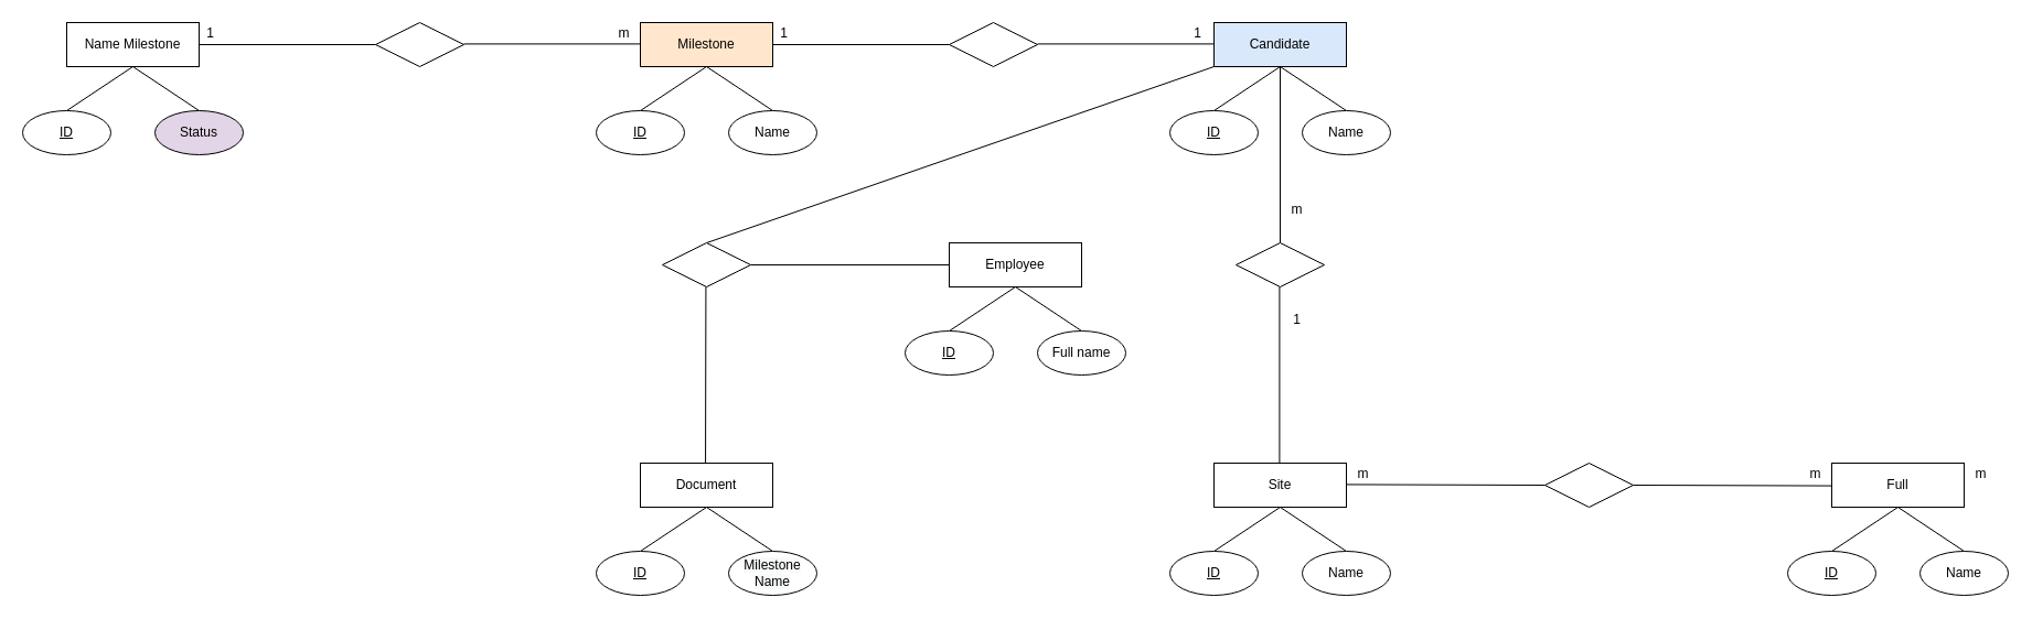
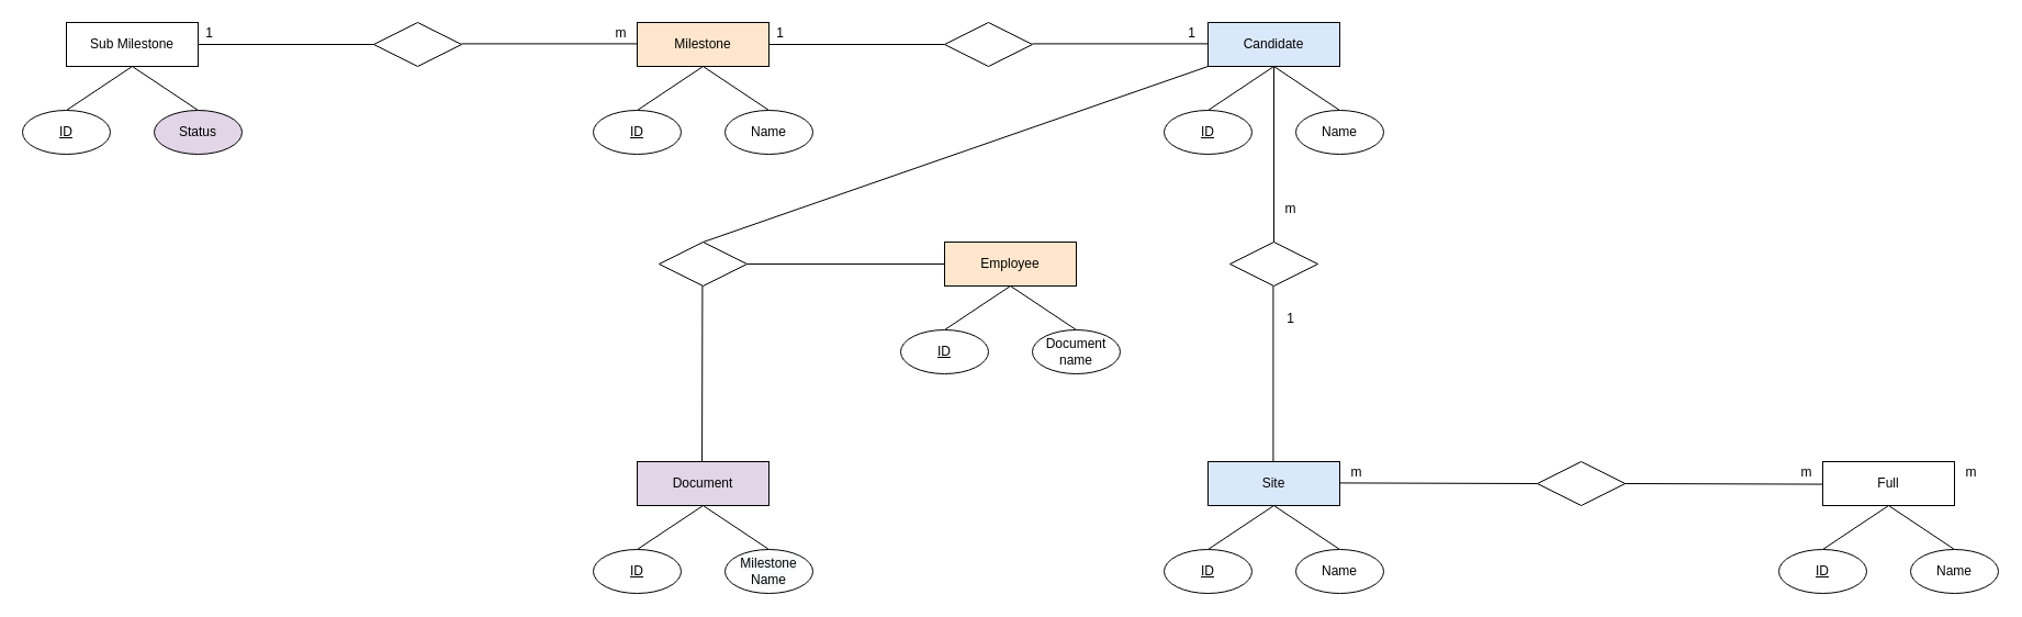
  <mxCell id="0" />
  <mxCell id="1" parent="0" />
- <mxCell id="2" value="Name Milestone" style="rounded=0;whiteSpace=wrap;html=1;" vertex="1" parent="1"><mxGeometry x="60" y="20" width="120" height="40" as="geometry" /></mxCell>
+ <mxCell id="2" value="Sub Milestone" style="rounded=0;whiteSpace=wrap;html=1;" vertex="1" parent="1"><mxGeometry x="60" y="20" width="120" height="40" as="geometry" /></mxCell>
  <mxCell id="3" value="" style="endArrow=none;html=1;" edge="1" parent="1"><mxGeometry width="50" height="50" relative="1" as="geometry"><mxPoint x="60" y="100" as="sourcePoint" /><mxPoint x="120" y="60" as="targetPoint" /></mxGeometry></mxCell>
  <mxCell id="4" value="ID" style="ellipse;whiteSpace=wrap;html=1;fontStyle=4" vertex="1" parent="1"><mxGeometry x="20" y="100" width="80" height="40" as="geometry" /></mxCell>
  <mxCell id="5" value="" style="endArrow=none;html=1;entryX=0.5;entryY=1;entryDx=0;entryDy=0;" edge="1" parent="1" target="2"><mxGeometry width="50" height="50" relative="1" as="geometry"><mxPoint x="180" y="100" as="sourcePoint" /><mxPoint x="430" y="170" as="targetPoint" /></mxGeometry></mxCell>
  <mxCell id="6" value="Status" style="ellipse;whiteSpace=wrap;html=1;fillColor=#e1d5e7;" vertex="1" parent="1"><mxGeometry x="140" y="100" width="80" height="40" as="geometry" /></mxCell>
  <mxCell id="7" value="" style="rhombus;whiteSpace=wrap;html=1;" vertex="1" parent="1"><mxGeometry x="340" y="20" width="80" height="40" as="geometry" /></mxCell>
  <mxCell id="8" value="" style="endArrow=none;html=1;exitX=1;exitY=0.5;exitDx=0;exitDy=0;entryX=0;entryY=0.5;entryDx=0;entryDy=0;" edge="1" parent="1" source="2" target="7"><mxGeometry width="50" height="50" relative="1" as="geometry"><mxPoint x="380" y="220" as="sourcePoint" /><mxPoint x="430" y="170" as="targetPoint" /></mxGeometry></mxCell>
  <mxCell id="9" value="" style="endArrow=none;html=1;exitX=1;exitY=0.5;exitDx=0;exitDy=0;entryX=0;entryY=0.5;entryDx=0;entryDy=0;" edge="1" parent="1"><mxGeometry width="50" height="50" relative="1" as="geometry"><mxPoint x="420" y="39.41" as="sourcePoint" /><mxPoint x="580" y="39.41" as="targetPoint" /></mxGeometry></mxCell>
  <mxCell id="10" value="Milestone" style="rounded=0;whiteSpace=wrap;html=1;fillColor=#ffe6cc;" vertex="1" parent="1"><mxGeometry x="580" y="20" width="120" height="40" as="geometry" /></mxCell>
  <mxCell id="11" value="1" style="text;html=1;align=center;verticalAlign=middle;resizable=0;points=[];autosize=1;strokeColor=none;" vertex="1" parent="1"><mxGeometry x="180" y="20" width="20" height="20" as="geometry" /></mxCell>
  <mxCell id="12" value="m" style="text;html=1;align=center;verticalAlign=middle;resizable=0;points=[];autosize=1;strokeColor=none;" vertex="1" parent="1"><mxGeometry x="550" y="20" width="30" height="20" as="geometry" /></mxCell>
  <mxCell id="13" value="" style="endArrow=none;html=1;" edge="1" parent="1"><mxGeometry width="50" height="50" relative="1" as="geometry"><mxPoint x="580" y="100" as="sourcePoint" /><mxPoint x="640" y="60" as="targetPoint" /></mxGeometry></mxCell>
  <mxCell id="14" value="ID" style="ellipse;whiteSpace=wrap;html=1;fontStyle=4" vertex="1" parent="1"><mxGeometry x="540" y="100" width="80" height="40" as="geometry" /></mxCell>
  <mxCell id="15" value="" style="endArrow=none;html=1;entryX=0.5;entryY=1;entryDx=0;entryDy=0;" edge="1" parent="1"><mxGeometry width="50" height="50" relative="1" as="geometry"><mxPoint x="700" y="100" as="sourcePoint" /><mxPoint x="640" y="60" as="targetPoint" /></mxGeometry></mxCell>
  <mxCell id="16" value="Name" style="ellipse;whiteSpace=wrap;html=1;" vertex="1" parent="1"><mxGeometry x="660" y="100" width="80" height="40" as="geometry" /></mxCell>
  <mxCell id="17" value="" style="rhombus;whiteSpace=wrap;html=1;" vertex="1" parent="1"><mxGeometry x="860" y="20" width="80" height="40" as="geometry" /></mxCell>
  <mxCell id="18" value="" style="endArrow=none;html=1;exitX=1;exitY=0.5;exitDx=0;exitDy=0;entryX=0;entryY=0.5;entryDx=0;entryDy=0;" edge="1" parent="1" target="17"><mxGeometry width="50" height="50" relative="1" as="geometry"><mxPoint x="700" y="40" as="sourcePoint" /><mxPoint x="950" y="170" as="targetPoint" /></mxGeometry></mxCell>
  <mxCell id="19" value="" style="endArrow=none;html=1;exitX=1;exitY=0.5;exitDx=0;exitDy=0;entryX=0;entryY=0.5;entryDx=0;entryDy=0;" edge="1" parent="1"><mxGeometry width="50" height="50" relative="1" as="geometry"><mxPoint x="940" y="39.41" as="sourcePoint" /><mxPoint x="1100" y="39.41" as="targetPoint" /></mxGeometry></mxCell>
  <mxCell id="20" value="1" style="text;html=1;align=center;verticalAlign=middle;resizable=0;points=[];autosize=1;strokeColor=none;" vertex="1" parent="1"><mxGeometry x="700" y="20" width="20" height="20" as="geometry" /></mxCell>
  <mxCell id="21" value="1" style="text;html=1;align=center;verticalAlign=middle;resizable=0;points=[];autosize=1;strokeColor=none;" vertex="1" parent="1"><mxGeometry x="1075" y="20" width="20" height="20" as="geometry" /></mxCell>
  <mxCell id="22" value="Candidate" style="rounded=0;whiteSpace=wrap;html=1;fillColor=#dae8fc;" vertex="1" parent="1"><mxGeometry x="1100" y="20" width="120" height="40" as="geometry" /></mxCell>
  <mxCell id="23" value="" style="endArrow=none;html=1;" edge="1" parent="1"><mxGeometry width="50" height="50" relative="1" as="geometry"><mxPoint x="1100" y="100" as="sourcePoint" /><mxPoint x="1160" y="60" as="targetPoint" /></mxGeometry></mxCell>
  <mxCell id="24" value="ID" style="ellipse;whiteSpace=wrap;html=1;fontStyle=4" vertex="1" parent="1"><mxGeometry x="1060" y="100" width="80" height="40" as="geometry" /></mxCell>
  <mxCell id="25" value="" style="endArrow=none;html=1;entryX=0.5;entryY=1;entryDx=0;entryDy=0;" edge="1" parent="1"><mxGeometry width="50" height="50" relative="1" as="geometry"><mxPoint x="1220" y="100" as="sourcePoint" /><mxPoint x="1160" y="60" as="targetPoint" /></mxGeometry></mxCell>
  <mxCell id="26" value="Name" style="ellipse;whiteSpace=wrap;html=1;" vertex="1" parent="1"><mxGeometry x="1180" y="100" width="80" height="40" as="geometry" /></mxCell>
  <mxCell id="27" value="" style="endArrow=none;html=1;entryX=0;entryY=0.5;entryDx=0;entryDy=0;" edge="1" parent="1"><mxGeometry width="50" height="50" relative="1" as="geometry"><mxPoint x="1160" y="220" as="sourcePoint" /><mxPoint x="1160" y="60" as="targetPoint" /></mxGeometry></mxCell>
  <mxCell id="28" value="" style="rhombus;whiteSpace=wrap;html=1;" vertex="1" parent="1"><mxGeometry x="1120" y="220" width="80" height="40" as="geometry" /></mxCell>
  <mxCell id="29" value="" style="endArrow=none;html=1;entryX=0;entryY=0.5;entryDx=0;entryDy=0;" edge="1" parent="1"><mxGeometry width="50" height="50" relative="1" as="geometry"><mxPoint x="1159.41" y="420" as="sourcePoint" /><mxPoint x="1159.41" y="260" as="targetPoint" /></mxGeometry></mxCell>
- <mxCell id="30" value="Site" style="rounded=0;whiteSpace=wrap;html=1;" vertex="1" parent="1"><mxGeometry x="1100" y="420" width="120" height="40" as="geometry" /></mxCell>
+ <mxCell id="30" value="Site" style="rounded=0;whiteSpace=wrap;html=1;fillColor=#dae8fc;" vertex="1" parent="1"><mxGeometry x="1100" y="420" width="120" height="40" as="geometry" /></mxCell>
  <mxCell id="31" value="1" style="text;html=1;align=center;verticalAlign=middle;resizable=0;points=[];autosize=1;strokeColor=none;" vertex="1" parent="1"><mxGeometry x="1165" y="280" width="20" height="20" as="geometry" /></mxCell>
  <mxCell id="32" value="m" style="text;html=1;align=center;verticalAlign=middle;resizable=0;points=[];autosize=1;strokeColor=none;" vertex="1" parent="1"><mxGeometry x="1160" y="180" width="30" height="20" as="geometry" /></mxCell>
  <mxCell id="33" value="" style="endArrow=none;html=1;entryX=0;entryY=1;entryDx=0;entryDy=0;exitX=0.5;exitY=0;exitDx=0;exitDy=0;" edge="1" parent="1" source="34" target="22"><mxGeometry width="50" height="50" relative="1" as="geometry"><mxPoint x="940" y="220" as="sourcePoint" /><mxPoint x="710" y="200" as="targetPoint" /></mxGeometry></mxCell>
  <mxCell id="34" value="" style="rhombus;whiteSpace=wrap;html=1;" vertex="1" parent="1"><mxGeometry x="600" y="220" width="80" height="40" as="geometry" /></mxCell>
  <mxCell id="35" value="" style="endArrow=none;html=1;" edge="1" parent="1"><mxGeometry width="50" height="50" relative="1" as="geometry"><mxPoint x="1100" y="500" as="sourcePoint" /><mxPoint x="1160" y="460" as="targetPoint" /></mxGeometry></mxCell>
  <mxCell id="36" value="ID" style="ellipse;whiteSpace=wrap;html=1;fontStyle=4" vertex="1" parent="1"><mxGeometry x="1060" y="500" width="80" height="40" as="geometry" /></mxCell>
  <mxCell id="37" value="" style="endArrow=none;html=1;entryX=0.5;entryY=1;entryDx=0;entryDy=0;" edge="1" parent="1"><mxGeometry width="50" height="50" relative="1" as="geometry"><mxPoint x="1220" y="500" as="sourcePoint" /><mxPoint x="1160" y="460" as="targetPoint" /></mxGeometry></mxCell>
  <mxCell id="38" value="Name" style="ellipse;whiteSpace=wrap;html=1;" vertex="1" parent="1"><mxGeometry x="1180" y="500" width="80" height="40" as="geometry" /></mxCell>
  <mxCell id="39" value="" style="endArrow=none;html=1;entryX=0;entryY=0.5;entryDx=0;entryDy=0;" edge="1" parent="1"><mxGeometry width="50" height="50" relative="1" as="geometry"><mxPoint x="639" y="440" as="sourcePoint" /><mxPoint x="639.41" y="260" as="targetPoint" /></mxGeometry></mxCell>
  <mxCell id="40" value="" style="endArrow=none;html=1;exitX=0;exitY=0.5;exitDx=0;exitDy=0;entryX=1;entryY=0.5;entryDx=0;entryDy=0;" edge="1" parent="1" source="46" target="34"><mxGeometry width="50" height="50" relative="1" as="geometry"><mxPoint x="440" y="239.41" as="sourcePoint" /><mxPoint x="690" y="250" as="targetPoint" /></mxGeometry></mxCell>
- <mxCell id="41" value="Document" style="rounded=0;whiteSpace=wrap;html=1;" vertex="1" parent="1"><mxGeometry x="580" y="420" width="120" height="40" as="geometry" /></mxCell>
+ <mxCell id="41" value="Document" style="rounded=0;whiteSpace=wrap;html=1;fillColor=#e1d5e7;" vertex="1" parent="1"><mxGeometry x="580" y="420" width="120" height="40" as="geometry" /></mxCell>
  <mxCell id="42" value="" style="endArrow=none;html=1;" edge="1" parent="1"><mxGeometry width="50" height="50" relative="1" as="geometry"><mxPoint x="580" y="500" as="sourcePoint" /><mxPoint x="640" y="460" as="targetPoint" /></mxGeometry></mxCell>
  <mxCell id="43" value="ID" style="ellipse;whiteSpace=wrap;html=1;fontStyle=4" vertex="1" parent="1"><mxGeometry x="540" y="500" width="80" height="40" as="geometry" /></mxCell>
  <mxCell id="44" value="" style="endArrow=none;html=1;entryX=0.5;entryY=1;entryDx=0;entryDy=0;" edge="1" parent="1"><mxGeometry width="50" height="50" relative="1" as="geometry"><mxPoint x="700" y="500" as="sourcePoint" /><mxPoint x="640" y="460" as="targetPoint" /></mxGeometry></mxCell>
  <mxCell id="45" value="&lt;span style=&quot;color: rgb(0, 0, 0); font-family: helvetica; font-size: 12px; font-style: normal; font-weight: normal; letter-spacing: normal; text-align: center; text-indent: 0px; text-transform: none; word-spacing: 0px; background-color: rgb(248, 249, 250); text-decoration: none; display: inline; float: none;&quot;&gt;Milestone Name&lt;/span&gt;" style="ellipse;whiteSpace=wrap;html=1;" vertex="1" parent="1"><mxGeometry x="660" y="500" width="80" height="40" as="geometry" /></mxCell>
- <mxCell id="46" value="Employee" style="rounded=0;whiteSpace=wrap;html=1;" vertex="1" parent="1"><mxGeometry x="860" y="220" width="120" height="40" as="geometry" /></mxCell>
+ <mxCell id="46" value="Employee" style="rounded=0;whiteSpace=wrap;html=1;fillColor=#ffe6cc;" vertex="1" parent="1"><mxGeometry x="860" y="220" width="120" height="40" as="geometry" /></mxCell>
  <mxCell id="47" value="" style="endArrow=none;html=1;" edge="1" parent="1"><mxGeometry width="50" height="50" relative="1" as="geometry"><mxPoint x="860" y="300" as="sourcePoint" /><mxPoint x="920" y="260" as="targetPoint" /></mxGeometry></mxCell>
  <mxCell id="48" value="ID" style="ellipse;whiteSpace=wrap;html=1;fontStyle=4" vertex="1" parent="1"><mxGeometry x="820" y="300" width="80" height="40" as="geometry" /></mxCell>
  <mxCell id="49" value="" style="endArrow=none;html=1;entryX=0.5;entryY=1;entryDx=0;entryDy=0;" edge="1" parent="1"><mxGeometry width="50" height="50" relative="1" as="geometry"><mxPoint x="980" y="300" as="sourcePoint" /><mxPoint x="920" y="260" as="targetPoint" /></mxGeometry></mxCell>
- <mxCell id="50" value="Full name" style="ellipse;whiteSpace=wrap;html=1;" vertex="1" parent="1"><mxGeometry x="940" y="300" width="80" height="40" as="geometry" /></mxCell>
+ <mxCell id="50" value="Document name" style="ellipse;whiteSpace=wrap;html=1;" vertex="1" parent="1"><mxGeometry x="940" y="300" width="80" height="40" as="geometry" /></mxCell>
  <mxCell id="51" value="" style="rhombus;whiteSpace=wrap;html=1;" vertex="1" parent="1"><mxGeometry x="1400" y="420" width="80" height="40" as="geometry" /></mxCell>
  <mxCell id="52" value="" style="endArrow=none;html=1;exitX=0;exitY=0.5;exitDx=0;exitDy=0;entryX=1;entryY=0.5;entryDx=0;entryDy=0;" edge="1" parent="1" source="51"><mxGeometry width="50" height="50" relative="1" as="geometry"><mxPoint x="1360" y="438.82" as="sourcePoint" /><mxPoint x="1220" y="439.41" as="targetPoint" /></mxGeometry></mxCell>
  <mxCell id="53" value="m" style="text;html=1;align=center;verticalAlign=middle;resizable=0;points=[];autosize=1;strokeColor=none;" vertex="1" parent="1"><mxGeometry x="1220" y="420" width="30" height="20" as="geometry" /></mxCell>
  <mxCell id="54" value="" style="endArrow=none;html=1;exitX=0;exitY=0.5;exitDx=0;exitDy=0;entryX=1;entryY=0.5;entryDx=0;entryDy=0;" edge="1" parent="1"><mxGeometry width="50" height="50" relative="1" as="geometry"><mxPoint x="1660" y="440.59" as="sourcePoint" /><mxPoint x="1480" y="440" as="targetPoint" /></mxGeometry></mxCell>
  <mxCell id="55" value="m" style="text;html=1;align=center;verticalAlign=middle;resizable=0;points=[];autosize=1;strokeColor=none;" vertex="1" parent="1"><mxGeometry x="1630" y="420" width="30" height="20" as="geometry" /></mxCell>
  <mxCell id="56" value="Full" style="rounded=0;whiteSpace=wrap;html=1;" vertex="1" parent="1"><mxGeometry x="1660" y="420" width="120" height="40" as="geometry" /></mxCell>
  <mxCell id="57" value="" style="endArrow=none;html=1;" edge="1" parent="1"><mxGeometry width="50" height="50" relative="1" as="geometry"><mxPoint x="1660" y="500" as="sourcePoint" /><mxPoint x="1720" y="460" as="targetPoint" /></mxGeometry></mxCell>
  <mxCell id="58" value="ID" style="ellipse;whiteSpace=wrap;html=1;fontStyle=4" vertex="1" parent="1"><mxGeometry x="1620" y="500" width="80" height="40" as="geometry" /></mxCell>
  <mxCell id="59" value="" style="endArrow=none;html=1;entryX=0.5;entryY=1;entryDx=0;entryDy=0;" edge="1" parent="1"><mxGeometry width="50" height="50" relative="1" as="geometry"><mxPoint x="1780" y="500" as="sourcePoint" /><mxPoint x="1720" y="460" as="targetPoint" /></mxGeometry></mxCell>
  <mxCell id="60" value="Name" style="ellipse;whiteSpace=wrap;html=1;" vertex="1" parent="1"><mxGeometry x="1740" y="500" width="80" height="40" as="geometry" /></mxCell>
  <mxCell id="61" value="m" style="text;html=1;align=center;verticalAlign=middle;resizable=0;points=[];autosize=1;strokeColor=none;" vertex="1" parent="1"><mxGeometry x="1780" y="420" width="30" height="20" as="geometry" /></mxCell>
